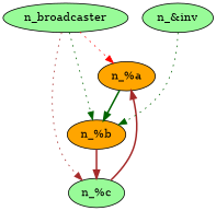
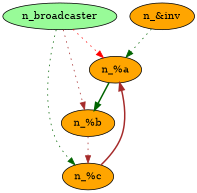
  digraph {
    fontname="DejaVu Serif"
    node [fillcolor=palegreen fontname="DejaVu Serif" style=filled]
    edge [color=darkgreen fontname="DejaVu Serif" style=dotted]
    "n_%a" [fillcolor=orange]
    n_broadcaster
    "n_%b" [fillcolor=orange]
-   "n_%c"
-   "n_&inv"
+   "n_%c" [fillcolor=orange]
+   "n_&inv" [fillcolor=orange]
    "n_%a" -> "n_%b" [style=bold]
    n_broadcaster -> "n_%a" [color=red]
-   n_broadcaster -> "n_%b"
-   n_broadcaster -> "n_%c" [color=brown]
-   "n_%b" -> "n_%c" [color=brown style=bold]
+   n_broadcaster -> "n_%b" [color=brown]
+   n_broadcaster -> "n_%c"
+   "n_%b" -> "n_%c" [color=brown]
    "n_%c" -> "n_%a" [color=brown style=bold]
-   "n_&inv" -> "n_%b"
+   "n_&inv" -> "n_%a"
  }
